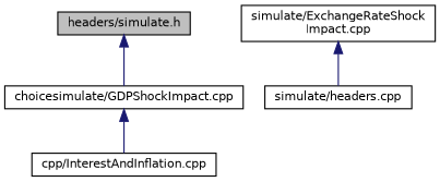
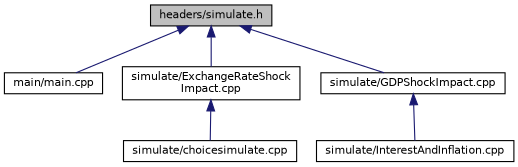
  digraph {
    node [color=black fillcolor=white fontname=Helvetica fontsize=10 shape=record style=filled]
    edge [color=midnightblue dir=back fontname=Helvetica fontsize=10 labelfontname=Helvetica labelfontsize=10 style=solid]
    n1 [fillcolor=grey75 fontcolor=black height=0.2 label="headers/simulate.h" width=0.4]
+   n2 [height=0.2 label="main/main.cpp" width=0.4]
    n3 [height=0.2 label="simulate/ExchangeRateShock\lImpact.cpp" width=0.4]
-   n4 [height=0.2 label="choicesimulate/GDPShockImpact.cpp" width=0.4]
-   n5 [height=0.2 label="simulate/headers.cpp" width=0.4]
-   n6 [height=0.2 label="cpp/InterestAndInflation.cpp" width=0.4]
+   n4 [height=0.2 label="simulate/GDPShockImpact.cpp" width=0.4]
+   n5 [height=0.2 label="simulate/choicesimulate.cpp" width=0.4]
+   n6 [height=0.2 label="simulate/InterestAndInflation.cpp" width=0.4]
+   n1 -> n2
+   n1 -> n3
    n1 -> n4
    n3 -> n5
    n4 -> n6
  }
